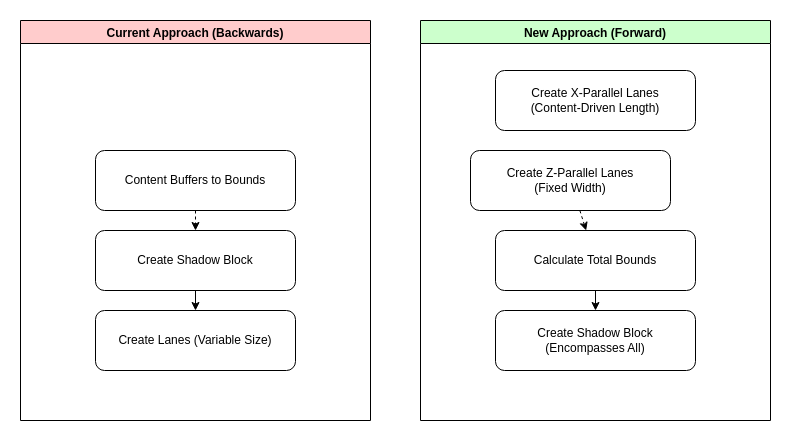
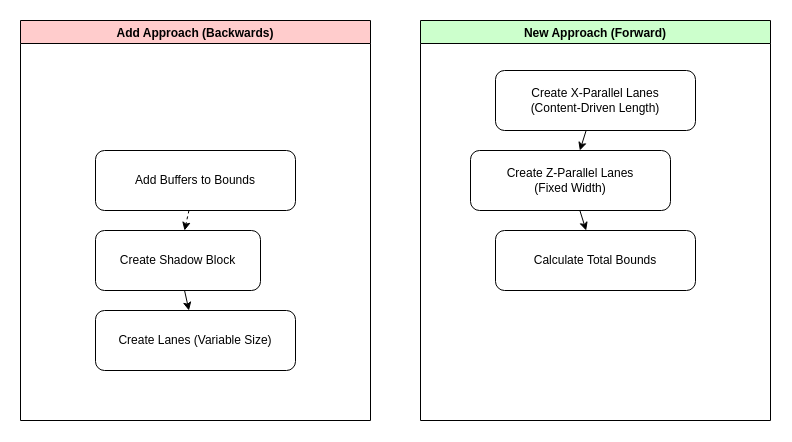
  <mxCell id="0" />
  <mxCell id="1" parent="0" />
- <mxCell id="2" value="Current Approach (Backwards)" style="swimlane;fillColor=#ffcccc;" vertex="1" parent="1"><mxGeometry x="20" y="20" width="350" height="400" as="geometry" /></mxCell>
- <mxCell id="3" value="Content Buffers to Bounds" style="rounded=1;whiteSpace=wrap;html=1;" vertex="1" parent="2"><mxGeometry x="75" y="130" width="200" height="60" as="geometry" /></mxCell>
- <mxCell id="4" value="Create Shadow Block" style="rounded=1;whiteSpace=wrap;html=1;" vertex="1" parent="2"><mxGeometry x="75" y="210" width="200" height="60" as="geometry" /></mxCell>
+ <mxCell id="2" value="Add Approach (Backwards)" style="swimlane;fillColor=#ffcccc;" vertex="1" parent="1"><mxGeometry x="20" y="20" width="350" height="400" as="geometry" /></mxCell>
+ <mxCell id="3" value="Add Buffers to Bounds" style="rounded=1;whiteSpace=wrap;html=1;" vertex="1" parent="2"><mxGeometry x="75" y="130" width="200" height="60" as="geometry" /></mxCell>
+ <mxCell id="4" value="Create Shadow Block" style="rounded=1;whiteSpace=wrap;html=1;" vertex="1" parent="2"><mxGeometry x="75" y="210" width="165" height="60" as="geometry" /></mxCell>
  <mxCell id="5" value="Create Lanes (Variable Size)" style="rounded=1;whiteSpace=wrap;html=1;" vertex="1" parent="2"><mxGeometry x="75" y="290" width="200" height="60" as="geometry" /></mxCell>
  <mxCell id="6" value="New Approach (Forward)" style="swimlane;fillColor=#ccffcc;" vertex="1" parent="1"><mxGeometry x="420" y="20" width="350" height="400" as="geometry" /></mxCell>
  <mxCell id="7" value="Create X-Parallel Lanes&lt;br&gt;(Content-Driven Length)" style="rounded=1;whiteSpace=wrap;html=1;" vertex="1" parent="6"><mxGeometry x="75" y="50" width="200" height="60" as="geometry" /></mxCell>
  <mxCell id="8" value="Create Z-Parallel Lanes&lt;br&gt;(Fixed Width)" style="rounded=1;whiteSpace=wrap;html=1;" vertex="1" parent="6"><mxGeometry x="50" y="130" width="200" height="60" as="geometry" /></mxCell>
  <mxCell id="9" value="Calculate Total Bounds" style="rounded=1;whiteSpace=wrap;html=1;" vertex="1" parent="6"><mxGeometry x="75" y="210" width="200" height="60" as="geometry" /></mxCell>
- <mxCell id="10" value="Create Shadow Block&lt;br&gt;(Encompasses All)" style="rounded=1;whiteSpace=wrap;html=1;" vertex="1" parent="6"><mxGeometry x="75" y="290" width="200" height="60" as="geometry" /></mxCell>
  <mxCell id="11" edge="1" parent="2" source="3" target="4" style="dashed=1;"><mxGeometry relative="1" as="geometry" /></mxCell>
  <mxCell id="12" edge="1" parent="2" source="4" target="5"><mxGeometry relative="1" as="geometry" /></mxCell>
- <mxCell id="14" edge="1" parent="6" source="8" target="9" style="dashed=1;"><mxGeometry relative="1" as="geometry" /></mxCell>
- <mxCell id="15" edge="1" parent="6" source="9" target="10"><mxGeometry relative="1" as="geometry" /></mxCell>
+ <mxCell id="13" edge="1" parent="6" source="7" target="8"><mxGeometry relative="1" as="geometry" /></mxCell>
+ <mxCell id="14" edge="1" parent="6" source="8" target="9"><mxGeometry relative="1" as="geometry" /></mxCell>
